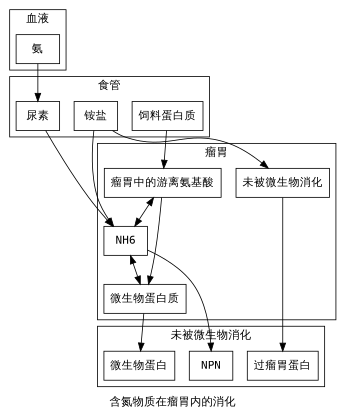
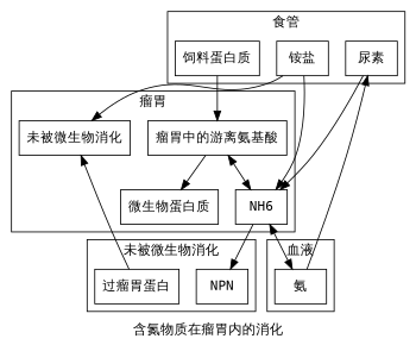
  digraph {
    label=<含氮物质在瘤胃内的消化>
    node [fontname=Consolas shape=box]
    edge [fontname=Consolas fontsize=8]
    "饲料蛋白质"
    "铵盐"
    "尿素"
    "未被微生物消化"
    "瘤胃中的游离氨基酸"
    "微生物蛋白质"
    n7 [label=NH6]
    "氨"
    "过瘤胃蛋白"
-   "微生物蛋白"
    NPN
    subgraph cluster_1 {
      label="食管"
      "饲料蛋白质"
      "铵盐"
      "尿素"
    }
    subgraph cluster_2 {
      label="瘤胃"
      "未被微生物消化"
      "瘤胃中的游离氨基酸"
      "微生物蛋白质"
      n7
    }
    subgraph cluster_3 {
      label="血液"
      "氨"
    }
    subgraph cluster_4 {
      label="未被微生物消化"
      "过瘤胃蛋白"
-     "微生物蛋白"
      NPN
    }
    "饲料蛋白质" -> "瘤胃中的游离氨基酸"
    "铵盐" -> "未被微生物消化"
    "铵盐" -> n7
    "尿素" -> n7
-   "未被微生物消化" -> "过瘤胃蛋白"
+   "过瘤胃蛋白" -> "未被微生物消化"
    "瘤胃中的游离氨基酸" -> "微生物蛋白质"
    "瘤胃中的游离氨基酸" -> n7 [dir=both]
-   "微生物蛋白质" -> "微生物蛋白"
-   n7 -> "微生物蛋白质" [dir=both]
+   n7 -> "氨" [dir=both]
    n7 -> NPN
    "氨" -> "尿素"
  }
